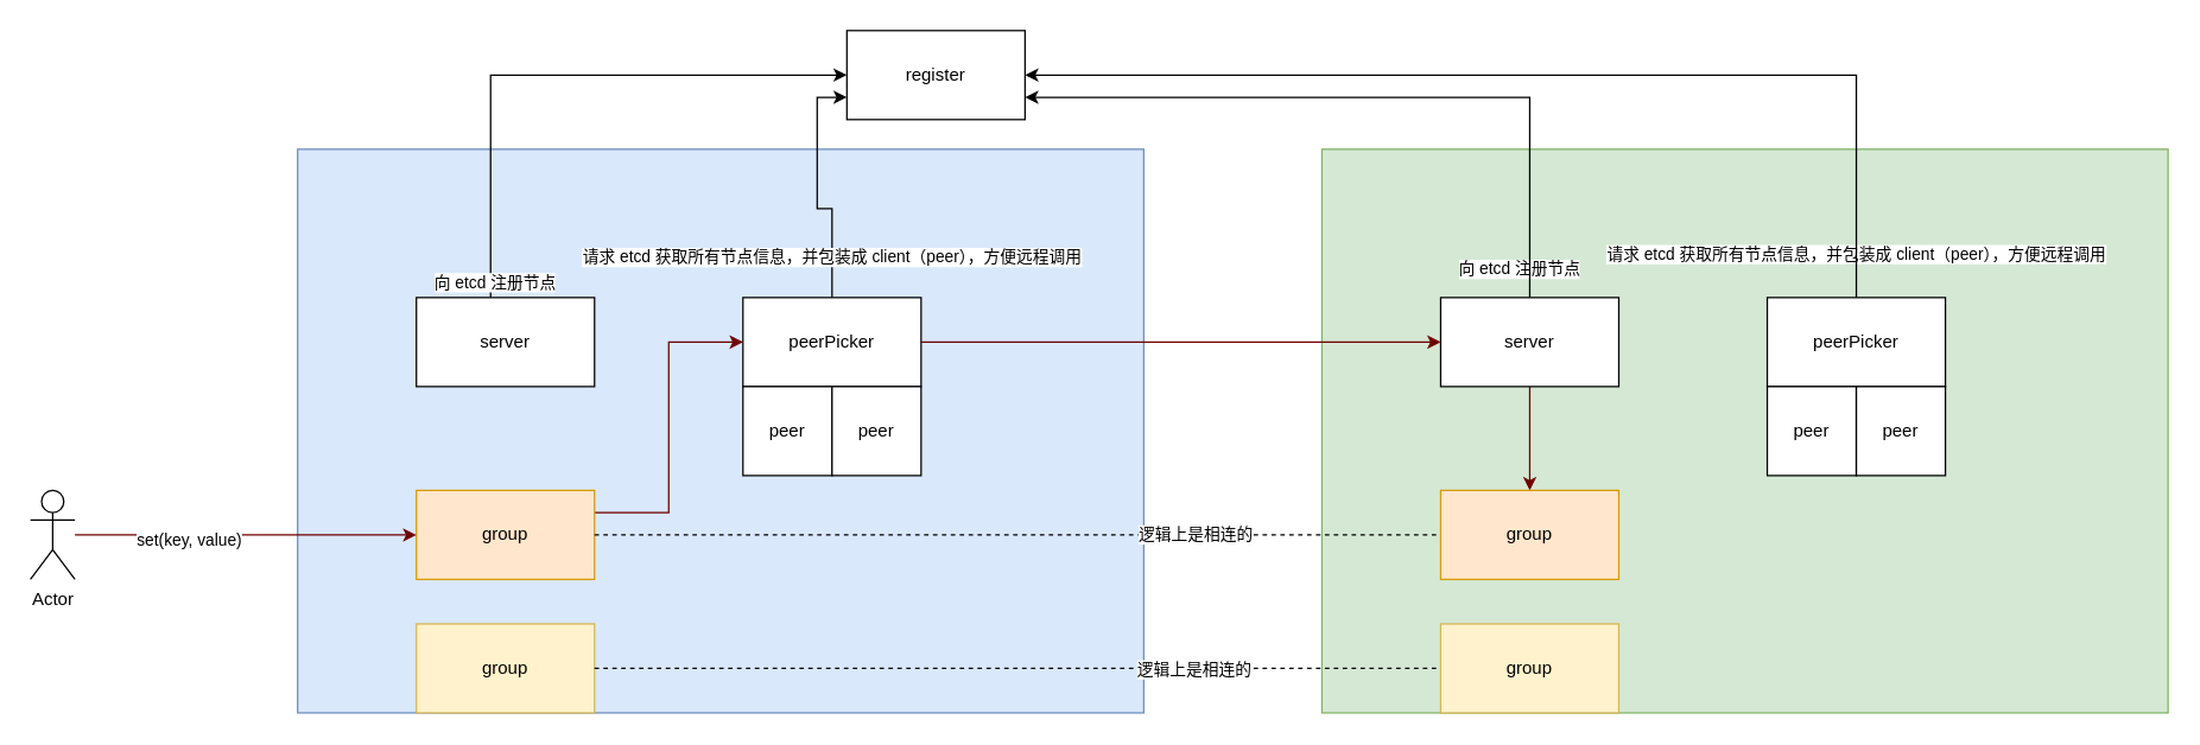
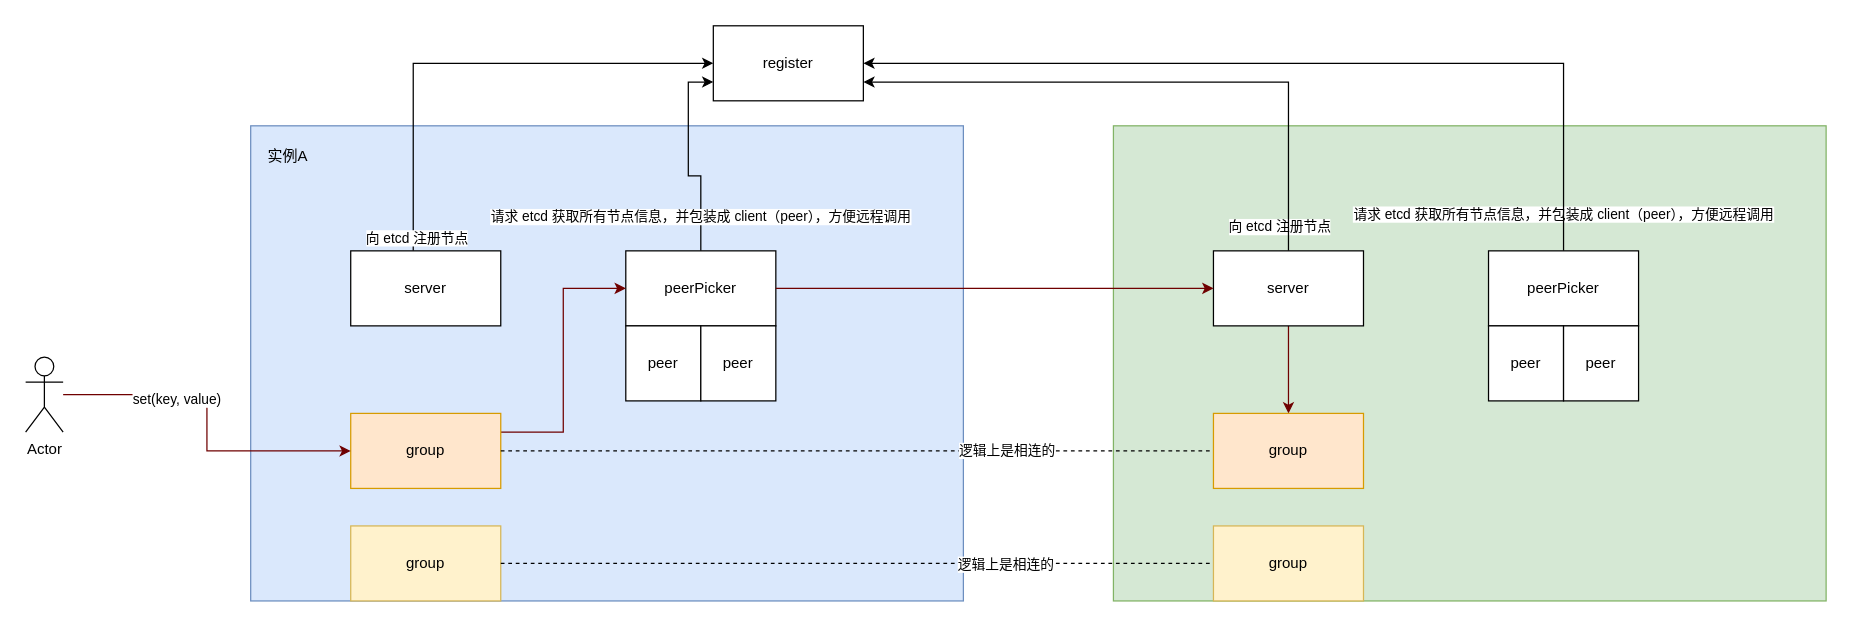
  <mxCell id="0" />
  <mxCell id="1" parent="0" />
  <mxCell id="2" value="" style="rounded=0;whiteSpace=wrap;html=1;fillColor=#dae8fc;strokeColor=#6c8ebf;" vertex="1" parent="1"><mxGeometry x="200" y="100" width="570" height="380" as="geometry" /></mxCell>
  <mxCell id="3" style="edgeStyle=orthogonalEdgeStyle;rounded=0;orthogonalLoop=1;jettySize=auto;html=1;entryX=0;entryY=0.5;entryDx=0;entryDy=0;" edge="1" parent="1" source="5" target="6"><mxGeometry relative="1" as="geometry"><Array as="points"><mxPoint x="330" y="50" /></Array></mxGeometry></mxCell>
  <mxCell id="4" value="向 etcd 注册节点" style="edgeLabel;html=1;align=center;verticalAlign=middle;resizable=0;points=[];" vertex="1" connectable="0" parent="3"><mxGeometry x="-0.449" y="-2" relative="1" as="geometry"><mxPoint y="96" as="offset" /></mxGeometry></mxCell>
  <mxCell id="5" value="server" style="rounded=0;whiteSpace=wrap;html=1;" vertex="1" parent="1"><mxGeometry x="280" y="200" width="120" height="60" as="geometry" /></mxCell>
  <mxCell id="6" value="register" style="rounded=0;whiteSpace=wrap;html=1;" vertex="1" parent="1"><mxGeometry x="570" y="20" width="120" height="60" as="geometry" /></mxCell>
  <mxCell id="7" style="edgeStyle=orthogonalEdgeStyle;rounded=0;orthogonalLoop=1;jettySize=auto;html=1;exitX=0.5;exitY=0;exitDx=0;exitDy=0;entryX=0;entryY=0.75;entryDx=0;entryDy=0;" edge="1" parent="1" source="10" target="6"><mxGeometry relative="1" as="geometry" /></mxCell>
  <mxCell id="8" value="&lt;span style=&quot;color: rgba(0, 0, 0, 0); font-family: monospace; font-size: 0px; text-align: start; background-color: rgb(236, 236, 236);&quot;&gt;%3CmxGraphModel%3E%3Croot%3E%3CmxCell%20id%3D%220%22%2F%3E%3CmxCell%20id%3D%221%22%20parent%3D%220%22%2F%3E%3CmxCell%20id%3D%222%22%20value%3D%22%E8%AF%B7%E6%B1%82%20etcd%20%E8%8E%B7%E5%8F%96%E6%89%80%E6%9C%89%E8%8A%82%E7%82%B9%E4%BF%A1%E6%81%AF%EF%BC%8C%E5%B9%B6%E5%8C%85%E8%A3%85%E6%88%90%20client%EF%BC%88peer%EF%BC%89%EF%BC%8C%E6%96%B9%E4%BE%BF%E8%BF%9C%E7%A8%8B%E8%B0%83%E7%94%A8%22%20style%3D%22edgeLabel%3Bhtml%3D1%3Balign%3Dcenter%3BverticalAlign%3Dmiddle%3Bresizable%3D0%3Bpoints%3D%5B%5D%3B%22%20vertex%3D%221%22%20connectable%3D%220%22%20parent%3D%221%22%3E%3CmxGeometry%20x%3D%22618.333%22%20y%3D%22340.0%22%20as%3D%22geometry%22%2F%3E%3C%2FmxCell%3E%3C%2Froot%3E%3C%2FmxGraphModel%3E&lt;/span&gt;" style="edgeLabel;html=1;align=center;verticalAlign=middle;resizable=0;points=[];" vertex="1" connectable="0" parent="7"><mxGeometry x="-0.656" y="2" relative="1" as="geometry"><mxPoint as="offset" /></mxGeometry></mxCell>
  <mxCell id="9" value="请求 etcd 获取所有节点信息，并包装成 client（peer），方便远程调用" style="edgeLabel;html=1;align=center;verticalAlign=middle;resizable=0;points=[];" vertex="1" connectable="0" parent="7"><mxGeometry x="-0.656" y="1" relative="1" as="geometry"><mxPoint as="offset" /></mxGeometry></mxCell>
  <mxCell id="10" value="peerPicker" style="rounded=0;whiteSpace=wrap;html=1;" vertex="1" parent="1"><mxGeometry x="500" y="200" width="120" height="60" as="geometry" /></mxCell>
  <mxCell id="11" value="peer" style="rounded=0;whiteSpace=wrap;html=1;" vertex="1" parent="1"><mxGeometry x="500" y="260" width="60" height="60" as="geometry" /></mxCell>
  <mxCell id="12" value="peer" style="rounded=0;whiteSpace=wrap;html=1;" vertex="1" parent="1"><mxGeometry x="560" y="260" width="60" height="60" as="geometry" /></mxCell>
+ <mxCell id="13" value="实例A" style="text;html=1;align=center;verticalAlign=middle;whiteSpace=wrap;rounded=0;" vertex="1" parent="1"><mxGeometry x="200" y="110" width="60" height="30" as="geometry" /></mxCell>
  <mxCell id="14" value="" style="rounded=0;whiteSpace=wrap;html=1;fillColor=#d5e8d4;strokeColor=#82b366;" vertex="1" parent="1"><mxGeometry x="890" y="100" width="570" height="380" as="geometry" /></mxCell>
  <mxCell id="15" value="向 etcd 注册节点" style="edgeLabel;html=1;align=center;verticalAlign=middle;resizable=0;points=[];" vertex="1" connectable="0" parent="1"><mxGeometry x="1022" y="180.167" as="geometry" /></mxCell>
  <mxCell id="16" style="edgeStyle=orthogonalEdgeStyle;rounded=0;orthogonalLoop=1;jettySize=auto;html=1;exitX=0.5;exitY=0;exitDx=0;exitDy=0;entryX=1;entryY=0.75;entryDx=0;entryDy=0;" edge="1" parent="1" source="18" target="6"><mxGeometry relative="1" as="geometry" /></mxCell>
  <mxCell id="17" style="edgeStyle=orthogonalEdgeStyle;rounded=0;orthogonalLoop=1;jettySize=auto;html=1;exitX=0.5;exitY=1;exitDx=0;exitDy=0;entryX=0.5;entryY=0;entryDx=0;entryDy=0;fillColor=#a20025;strokeColor=#6F0000;" edge="1" parent="1" source="18" target="27"><mxGeometry relative="1" as="geometry" /></mxCell>
  <mxCell id="18" value="server" style="rounded=0;whiteSpace=wrap;html=1;" vertex="1" parent="1"><mxGeometry x="970" y="200" width="120" height="60" as="geometry" /></mxCell>
  <mxCell id="19" value="&lt;span style=&quot;color: rgba(0, 0, 0, 0); font-family: monospace; font-size: 0px; text-align: start; background-color: rgb(236, 236, 236);&quot;&gt;%3CmxGraphModel%3E%3Croot%3E%3CmxCell%20id%3D%220%22%2F%3E%3CmxCell%20id%3D%221%22%20parent%3D%220%22%2F%3E%3CmxCell%20id%3D%222%22%20value%3D%22%E8%AF%B7%E6%B1%82%20etcd%20%E8%8E%B7%E5%8F%96%E6%89%80%E6%9C%89%E8%8A%82%E7%82%B9%E4%BF%A1%E6%81%AF%EF%BC%8C%E5%B9%B6%E5%8C%85%E8%A3%85%E6%88%90%20client%EF%BC%88peer%EF%BC%89%EF%BC%8C%E6%96%B9%E4%BE%BF%E8%BF%9C%E7%A8%8B%E8%B0%83%E7%94%A8%22%20style%3D%22edgeLabel%3Bhtml%3D1%3Balign%3Dcenter%3BverticalAlign%3Dmiddle%3Bresizable%3D0%3Bpoints%3D%5B%5D%3B%22%20vertex%3D%221%22%20connectable%3D%220%22%20parent%3D%221%22%3E%3CmxGeometry%20x%3D%22618.333%22%20y%3D%22340.0%22%20as%3D%22geometry%22%2F%3E%3C%2FmxCell%3E%3C%2Froot%3E%3C%2FmxGraphModel%3E&lt;/span&gt;" style="edgeLabel;html=1;align=center;verticalAlign=middle;resizable=0;points=[];" vertex="1" connectable="0" parent="1"><mxGeometry x="1248" y="170" as="geometry" /></mxCell>
  <mxCell id="20" value="请求 etcd 获取所有节点信息，并包装成 client（peer），方便远程调用" style="edgeLabel;html=1;align=center;verticalAlign=middle;resizable=0;points=[];" vertex="1" connectable="0" parent="1"><mxGeometry x="1249" y="170" as="geometry" /></mxCell>
  <mxCell id="21" style="edgeStyle=orthogonalEdgeStyle;rounded=0;orthogonalLoop=1;jettySize=auto;html=1;exitX=0.5;exitY=0;exitDx=0;exitDy=0;entryX=1;entryY=0.5;entryDx=0;entryDy=0;" edge="1" parent="1" source="22" target="6"><mxGeometry relative="1" as="geometry" /></mxCell>
  <mxCell id="22" value="peerPicker" style="rounded=0;whiteSpace=wrap;html=1;" vertex="1" parent="1"><mxGeometry x="1190" y="200" width="120" height="60" as="geometry" /></mxCell>
  <mxCell id="23" value="peer" style="rounded=0;whiteSpace=wrap;html=1;" vertex="1" parent="1"><mxGeometry x="1190" y="260" width="60" height="60" as="geometry" /></mxCell>
  <mxCell id="24" value="peer" style="rounded=0;whiteSpace=wrap;html=1;" vertex="1" parent="1"><mxGeometry x="1250" y="260" width="60" height="60" as="geometry" /></mxCell>
  <mxCell id="25" style="edgeStyle=orthogonalEdgeStyle;rounded=0;orthogonalLoop=1;jettySize=auto;html=1;exitX=1;exitY=0.25;exitDx=0;exitDy=0;entryX=0;entryY=0.5;entryDx=0;entryDy=0;fillColor=#a20025;strokeColor=#6F0000;" edge="1" parent="1" source="26" target="10"><mxGeometry relative="1" as="geometry" /></mxCell>
  <mxCell id="26" value="group" style="rounded=0;whiteSpace=wrap;html=1;fillColor=#ffe6cc;strokeColor=#d79b00;" vertex="1" parent="1"><mxGeometry x="280" y="330" width="120" height="60" as="geometry" /></mxCell>
  <mxCell id="27" value="group" style="rounded=0;whiteSpace=wrap;html=1;fillColor=#ffe6cc;strokeColor=#d79b00;" vertex="1" parent="1"><mxGeometry x="970" y="330" width="120" height="60" as="geometry" /></mxCell>
  <mxCell id="28" value="" style="endArrow=none;dashed=1;html=1;rounded=0;entryX=0;entryY=0.5;entryDx=0;entryDy=0;" edge="1" parent="1" source="26" target="27"><mxGeometry width="50" height="50" relative="1" as="geometry"><mxPoint x="400" y="410" as="sourcePoint" /><mxPoint x="470.711" y="360" as="targetPoint" /></mxGeometry></mxCell>
  <mxCell id="29" value="逻辑上是相连的" style="edgeLabel;html=1;align=center;verticalAlign=middle;resizable=0;points=[];" vertex="1" connectable="0" parent="28"><mxGeometry x="0.417" y="1" relative="1" as="geometry"><mxPoint as="offset" /></mxGeometry></mxCell>
  <mxCell id="30" value="group" style="rounded=0;whiteSpace=wrap;html=1;fillColor=#fff2cc;strokeColor=#d6b656;" vertex="1" parent="1"><mxGeometry x="280" y="420" width="120" height="60" as="geometry" /></mxCell>
  <mxCell id="31" value="group" style="rounded=0;whiteSpace=wrap;html=1;fillColor=#fff2cc;strokeColor=#d6b656;" vertex="1" parent="1"><mxGeometry x="970" y="420" width="120" height="60" as="geometry" /></mxCell>
  <mxCell id="32" value="" style="endArrow=none;dashed=1;html=1;rounded=0;entryX=0;entryY=0.5;entryDx=0;entryDy=0;" edge="1" parent="1" source="30" target="31"><mxGeometry width="50" height="50" relative="1" as="geometry"><mxPoint x="400" y="500" as="sourcePoint" /><mxPoint x="470.711" y="450" as="targetPoint" /></mxGeometry></mxCell>
  <mxCell id="33" value="逻辑上是相连的" style="edgeLabel;html=1;align=center;verticalAlign=middle;resizable=0;points=[];" vertex="1" connectable="0" parent="32"><mxGeometry x="0.414" relative="1" as="geometry"><mxPoint as="offset" /></mxGeometry></mxCell>
  <mxCell id="34" style="edgeStyle=orthogonalEdgeStyle;rounded=0;orthogonalLoop=1;jettySize=auto;html=1;entryX=0;entryY=0.5;entryDx=0;entryDy=0;fillColor=#a20025;strokeColor=#6F0000;startSize=10;" edge="1" parent="1" source="36" target="26"><mxGeometry relative="1" as="geometry" /></mxCell>
  <mxCell id="35" value="set(key, value)" style="edgeLabel;html=1;align=center;verticalAlign=middle;resizable=0;points=[];" vertex="1" connectable="0" parent="34"><mxGeometry x="-0.343" y="-3" relative="1" as="geometry"><mxPoint as="offset" /></mxGeometry></mxCell>
- <mxCell id="36" value="Actor" style="shape=umlActor;verticalLabelPosition=bottom;verticalAlign=top;html=1;outlineConnect=0;" vertex="1" parent="1"><mxGeometry x="20" y="330" width="30" height="60" as="geometry" /></mxCell>
+ <mxCell id="36" value="Actor" style="shape=umlActor;verticalLabelPosition=bottom;verticalAlign=top;html=1;outlineConnect=0;" vertex="1" parent="1"><mxGeometry x="20" y="285" width="30" height="60" as="geometry" /></mxCell>
  <mxCell id="37" style="edgeStyle=orthogonalEdgeStyle;rounded=0;orthogonalLoop=1;jettySize=auto;html=1;exitX=1;exitY=0.5;exitDx=0;exitDy=0;fillColor=#a20025;strokeColor=#6F0000;" edge="1" parent="1" source="10" target="18"><mxGeometry relative="1" as="geometry" /></mxCell>
